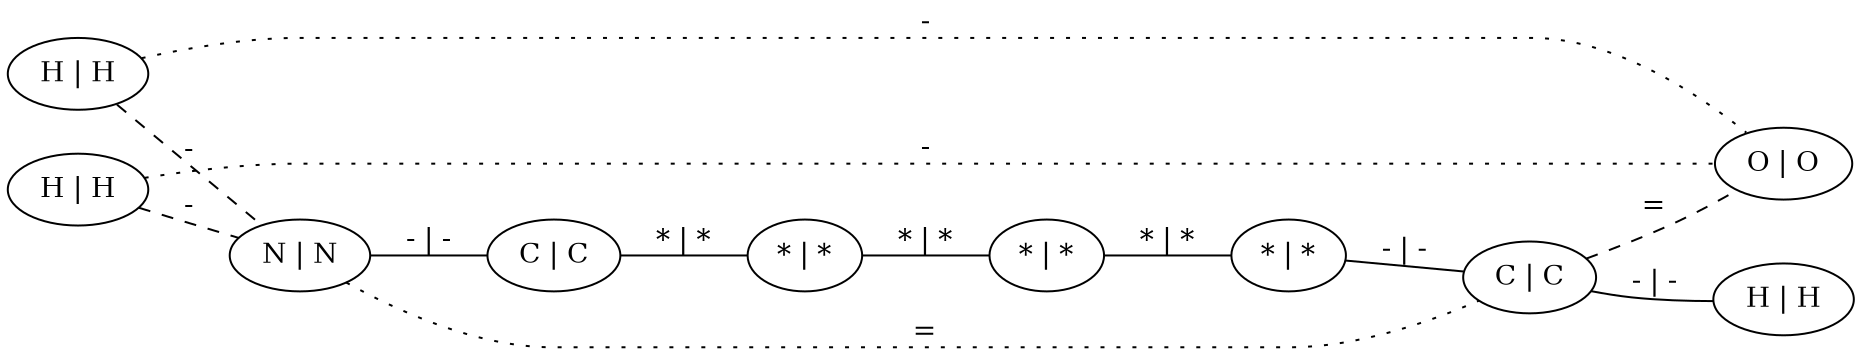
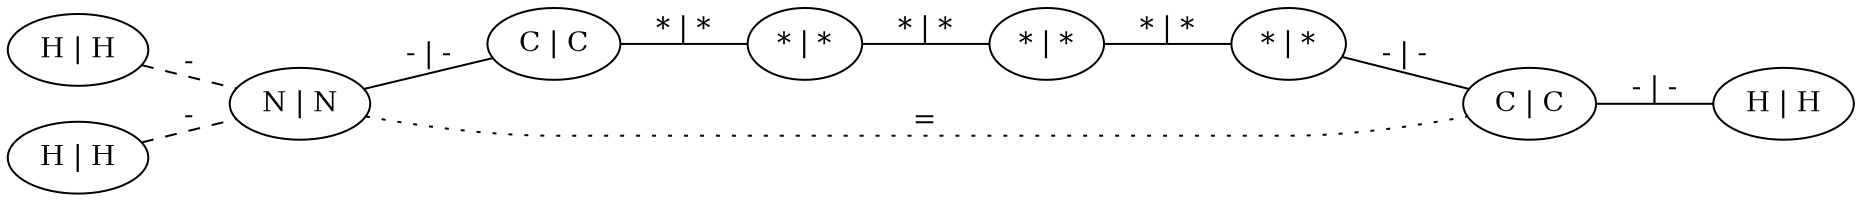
  graph {
    rankdir=LR
    n1 [label="H | H"]
    n2 [label="N | N"]
-   n3 [label="O | O"]
    n4 [label="H | H"]
    n5 [label="C | C"]
    n6 [label="C | C"]
    n7 [label="* | *"]
    n8 [label="* | *"]
    n9 [label="* | *"]
    n10 [label="H | H"]
    n1 -- n2 [label="-" style=dashed]
-   n1 -- n3 [label="-" style=dotted]
    n2 -- n5 [label="- | -"]
    n2 -- n6 [label="=" style=dotted]
    n4 -- n2 [label="-" style=dashed]
-   n4 -- n3 [label="-" style=dotted]
    n5 -- n7 [label="* | *"]
-   n6 -- n3 [label="=" style=dashed]
    n6 -- n10 [label="- | -"]
    n7 -- n8 [label="* | *"]
    n8 -- n9 [label="* | *"]
    n9 -- n6 [label="- | -"]
  }
